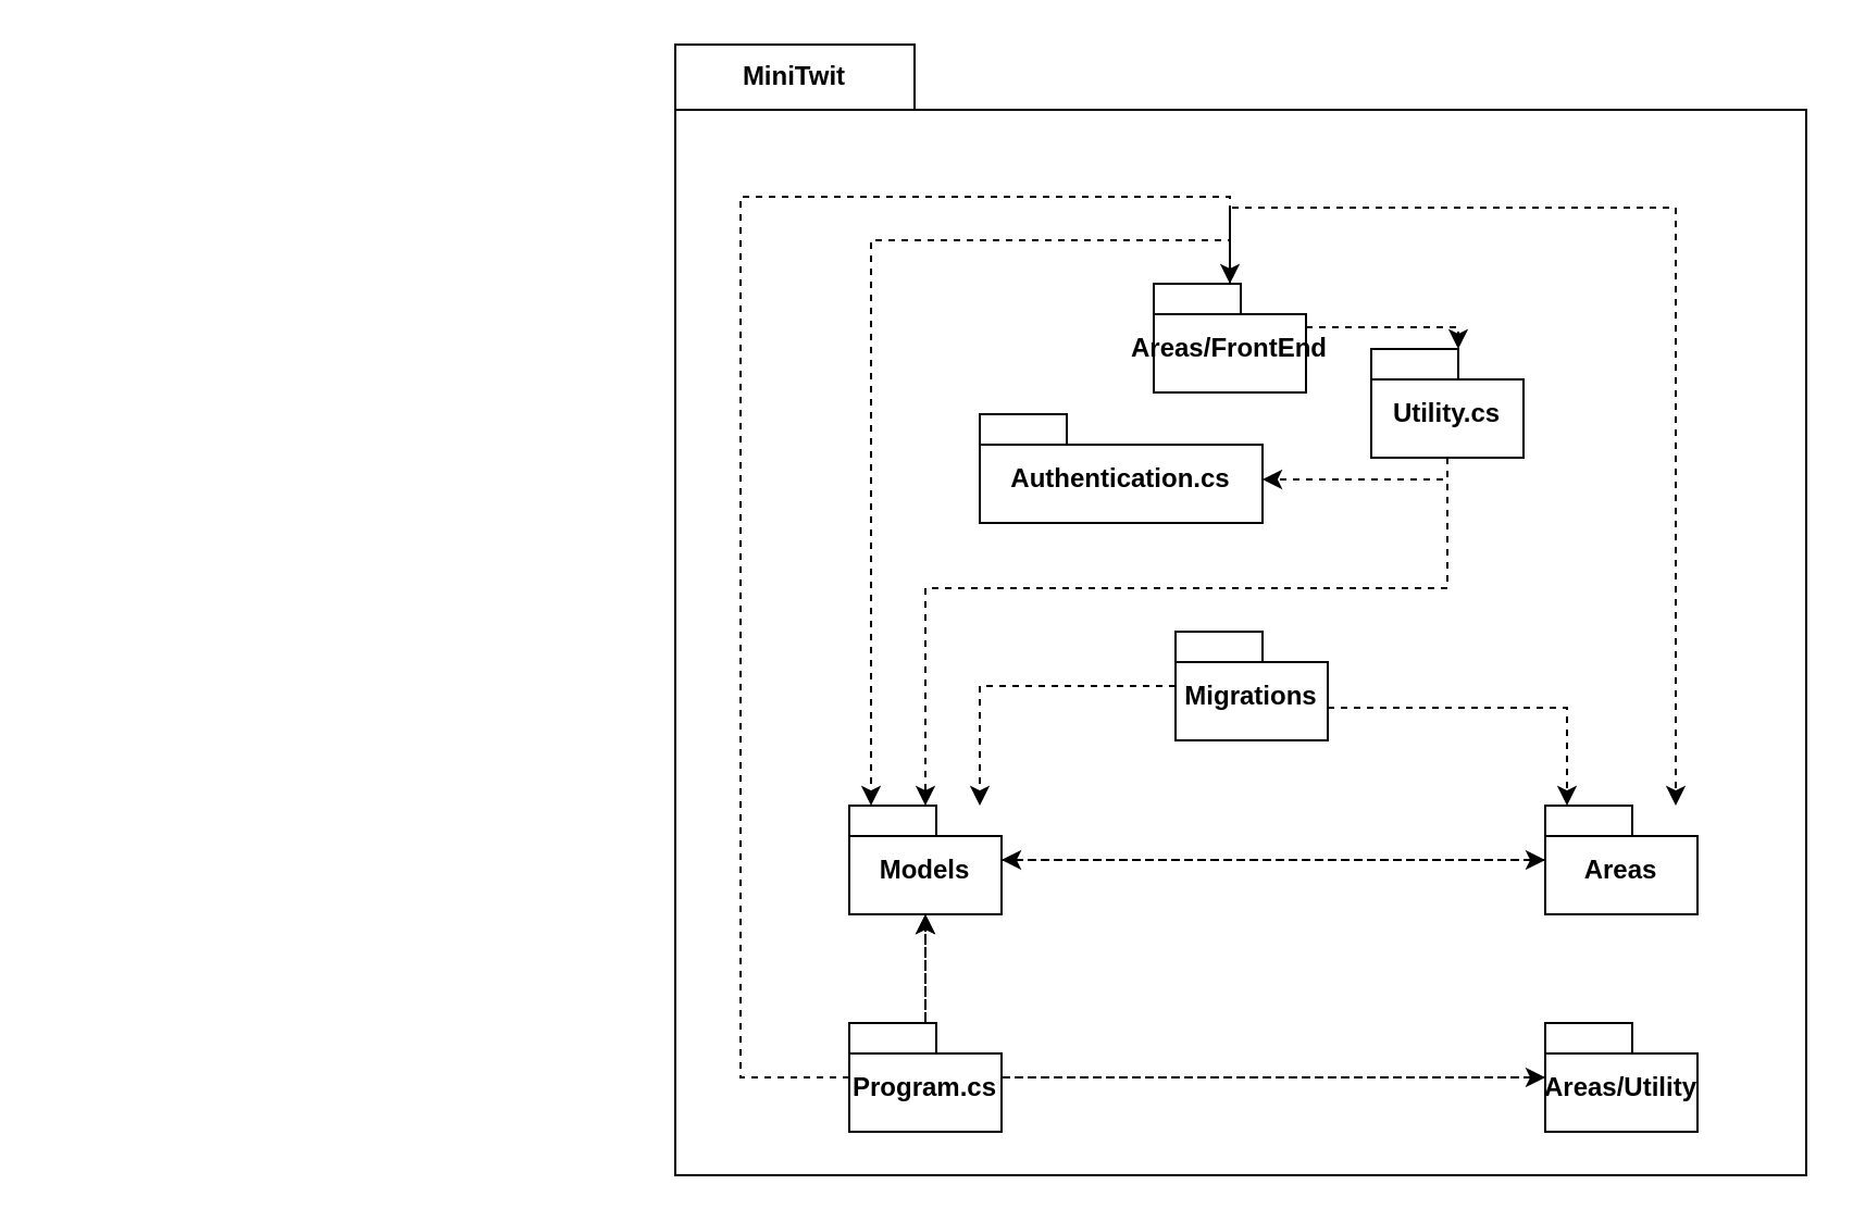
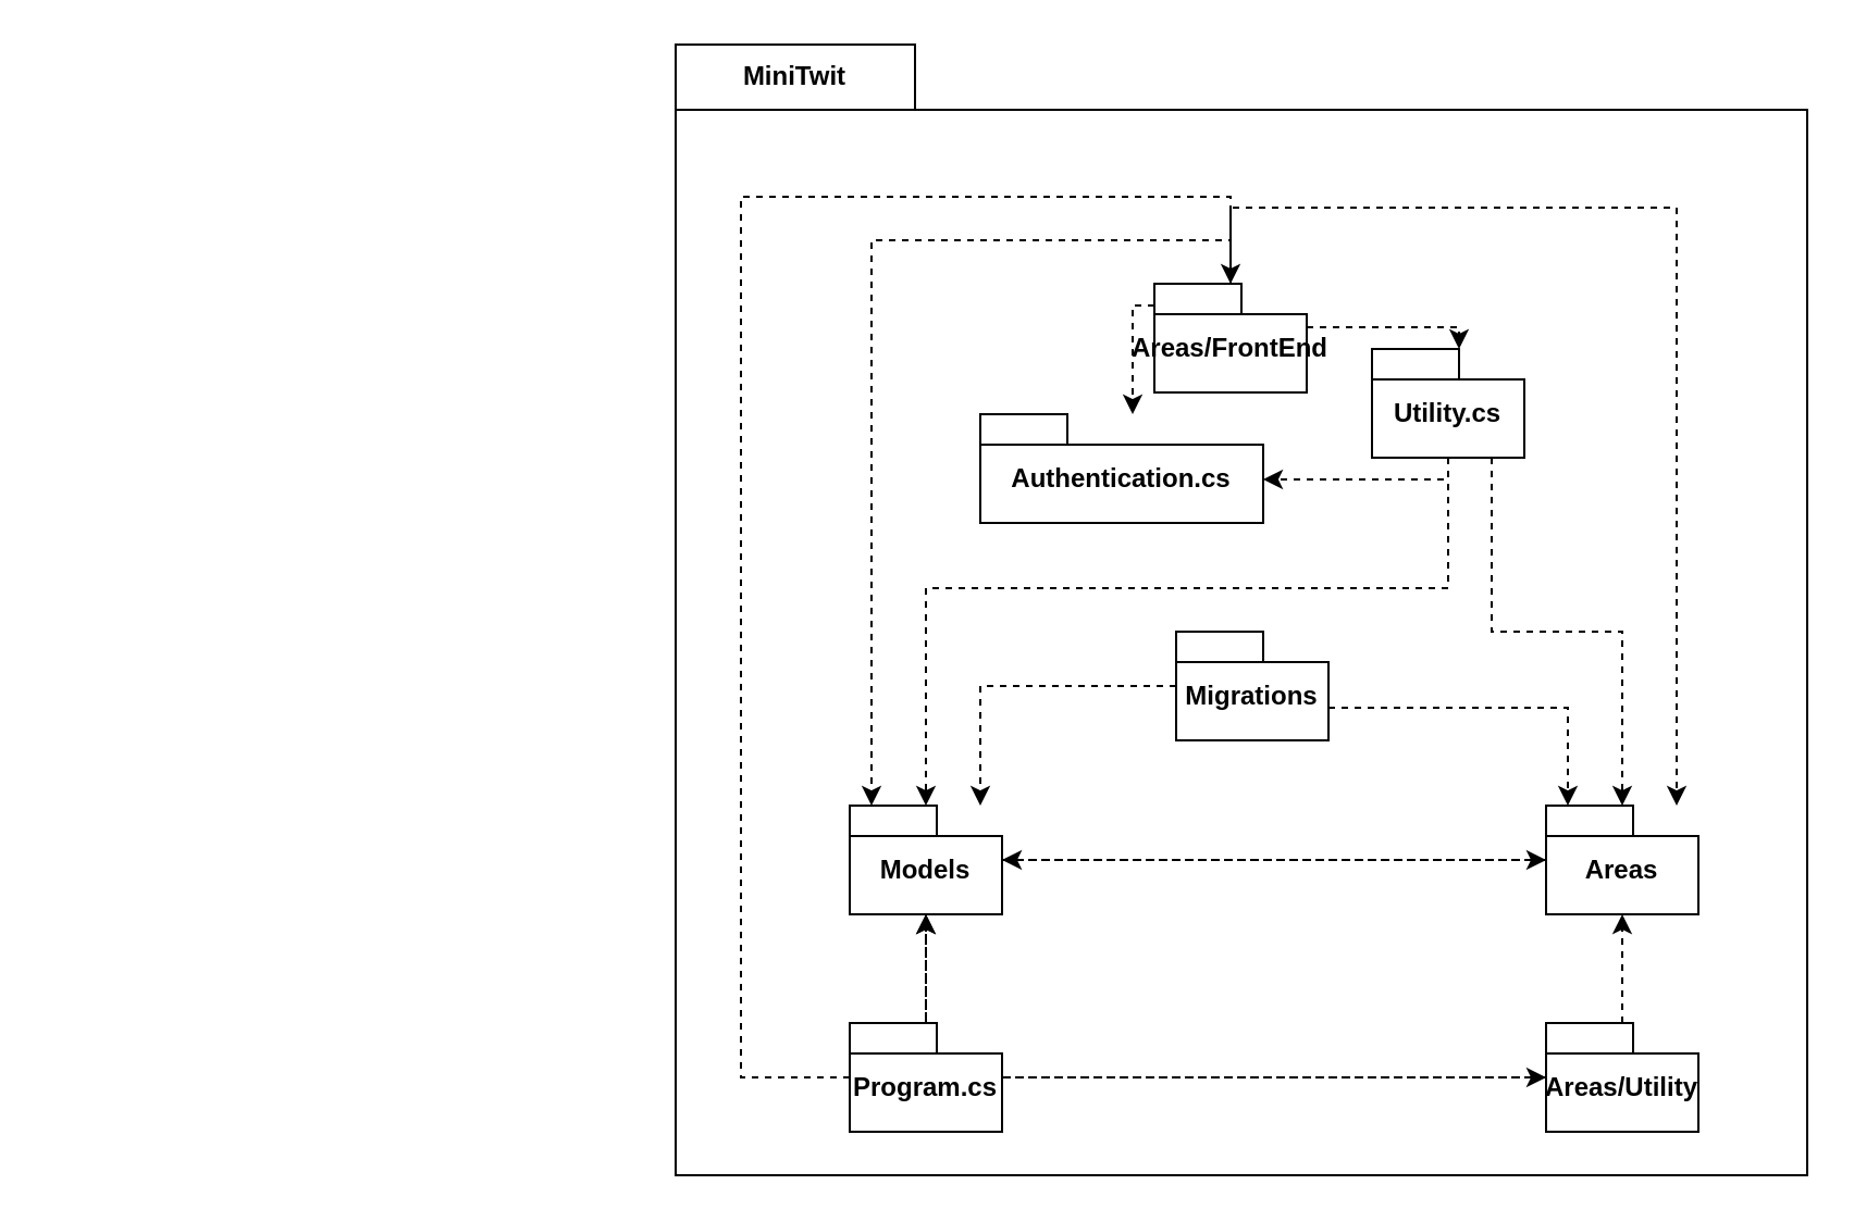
  <mxCell id="0" />
  <mxCell id="1" parent="0" />
  <mxCell id="2" value="MiniTwit" style="shape=folder;fontStyle=1;tabWidth=110;tabHeight=30;tabPosition=left;html=1;boundedLbl=1;labelInHeader=1;container=0;collapsible=0;whiteSpace=wrap;" vertex="1" parent="1"><mxGeometry x="310" y="20" width="520" height="520" as="geometry" /></mxCell>
  <mxCell id="3" value="" style="html=1;strokeColor=none;resizeWidth=1;resizeHeight=1;fillColor=none;part=1;connectable=0;allowArrows=0;deletable=0;whiteSpace=wrap;" vertex="1" parent="1"><mxGeometry x="20" y="20" width="700" height="294" as="geometry"><mxPoint y="30" as="offset" /></mxGeometry></mxCell>
  <mxCell id="4" style="edgeStyle=orthogonalEdgeStyle;rounded=0;orthogonalLoop=1;jettySize=auto;html=1;dashed=1;" edge="1" parent="1" source="5" target="7"><mxGeometry relative="1" as="geometry"><Array as="points"><mxPoint x="450" y="315" /></Array></mxGeometry></mxCell>
  <mxCell id="5" value="Migrations" style="shape=folder;fontStyle=1;spacingTop=10;tabWidth=40;tabHeight=14;tabPosition=left;html=1;whiteSpace=wrap;" vertex="1" parent="1"><mxGeometry x="540" y="290" width="70" height="50" as="geometry" /></mxCell>
  <mxCell id="6" value="Areas" style="shape=folder;fontStyle=1;spacingTop=10;tabWidth=40;tabHeight=14;tabPosition=left;html=1;whiteSpace=wrap;" vertex="1" parent="1"><mxGeometry x="710" y="370" width="70" height="50" as="geometry" /></mxCell>
  <mxCell id="7" value="Models" style="shape=folder;fontStyle=1;spacingTop=10;tabWidth=40;tabHeight=14;tabPosition=left;html=1;whiteSpace=wrap;" vertex="1" parent="1"><mxGeometry x="390" y="370" width="70" height="50" as="geometry" /></mxCell>
  <mxCell id="8" value="Areas/FrontEnd" style="shape=folder;fontStyle=1;spacingTop=10;tabWidth=40;tabHeight=14;tabPosition=left;html=1;whiteSpace=wrap;" vertex="1" parent="1"><mxGeometry x="530" y="130" width="70" height="50" as="geometry" /></mxCell>
  <mxCell id="9" style="rounded=0;orthogonalLoop=1;jettySize=auto;html=1;dashed=1;edgeStyle=orthogonalEdgeStyle;" edge="1" parent="1" source="10" target="7"><mxGeometry relative="1" as="geometry" /></mxCell>
  <mxCell id="10" value="Areas/Utility" style="shape=folder;fontStyle=1;spacingTop=10;tabWidth=40;tabHeight=14;tabPosition=left;html=1;whiteSpace=wrap;" vertex="1" parent="1"><mxGeometry x="710" y="470" width="70" height="50" as="geometry" /></mxCell>
  <mxCell id="11" style="edgeStyle=orthogonalEdgeStyle;rounded=0;orthogonalLoop=1;jettySize=auto;html=1;dashed=1;" edge="1" parent="1" source="12" target="8"><mxGeometry relative="1" as="geometry"><Array as="points"><mxPoint x="340" y="495" /><mxPoint x="340" y="90" /></Array></mxGeometry></mxCell>
  <mxCell id="12" value="Program.cs" style="shape=folder;fontStyle=1;spacingTop=10;tabWidth=40;tabHeight=14;tabPosition=left;html=1;whiteSpace=wrap;" vertex="1" parent="1"><mxGeometry x="390" y="470" width="70" height="50" as="geometry" /></mxCell>
  <mxCell id="13" value="Authentication.cs" style="shape=folder;fontStyle=1;spacingTop=10;tabWidth=40;tabHeight=14;tabPosition=left;html=1;whiteSpace=wrap;" vertex="1" parent="1"><mxGeometry x="450" y="190" width="130" height="50" as="geometry" /></mxCell>
  <mxCell id="14" value="Utility.cs" style="shape=folder;fontStyle=1;spacingTop=10;tabWidth=40;tabHeight=14;tabPosition=left;html=1;whiteSpace=wrap;" vertex="1" parent="1"><mxGeometry x="630" y="160" width="70" height="50" as="geometry" /></mxCell>
  <mxCell id="15" style="rounded=0;orthogonalLoop=1;jettySize=auto;html=1;dashed=1;edgeStyle=orthogonalEdgeStyle;" edge="1" parent="1" source="8" target="7"><mxGeometry relative="1" as="geometry"><mxPoint x="314" y="180" as="sourcePoint" /><mxPoint x="346" y="220" as="targetPoint" /><Array as="points"><mxPoint x="400" y="110" /></Array></mxGeometry></mxCell>
+ <mxCell id="16" style="rounded=0;orthogonalLoop=1;jettySize=auto;html=1;dashed=1;edgeStyle=orthogonalEdgeStyle;" edge="1" parent="1" source="14" target="6"><mxGeometry relative="1" as="geometry"><mxPoint x="314" y="180" as="sourcePoint" /><mxPoint x="346" y="220" as="targetPoint" /><Array as="points"><mxPoint x="685" y="290" /><mxPoint x="745" y="290" /></Array></mxGeometry></mxCell>
  <mxCell id="17" style="rounded=0;orthogonalLoop=1;jettySize=auto;html=1;dashed=1;" edge="1" parent="1" source="7" target="6"><mxGeometry relative="1" as="geometry"><mxPoint x="172" y="220" as="sourcePoint" /><mxPoint x="238" y="280" as="targetPoint" /></mxGeometry></mxCell>
  <mxCell id="18" style="rounded=0;orthogonalLoop=1;jettySize=auto;html=1;dashed=1;edgeStyle=orthogonalEdgeStyle;" edge="1" parent="1" source="5" target="6"><mxGeometry relative="1" as="geometry"><mxPoint x="330" y="266" as="sourcePoint" /><mxPoint x="300" y="284" as="targetPoint" /><Array as="points"><mxPoint x="720" y="325" /></Array></mxGeometry></mxCell>
+ <mxCell id="19" style="rounded=0;orthogonalLoop=1;jettySize=auto;html=1;dashed=1;" edge="1" parent="1" source="10" target="6"><mxGeometry relative="1" as="geometry"><mxPoint x="172" y="220" as="sourcePoint" /><mxPoint x="238" y="280" as="targetPoint" /></mxGeometry></mxCell>
  <mxCell id="20" style="rounded=0;orthogonalLoop=1;jettySize=auto;html=1;dashed=1;edgeStyle=orthogonalEdgeStyle;" edge="1" parent="1" source="8" target="6"><mxGeometry relative="1" as="geometry"><mxPoint x="172" y="220" as="sourcePoint" /><mxPoint x="238" y="280" as="targetPoint" /><Array as="points"><mxPoint x="770" y="95" /></Array></mxGeometry></mxCell>
  <mxCell id="21" style="rounded=0;orthogonalLoop=1;jettySize=auto;html=1;dashed=1;" edge="1" parent="1" source="12" target="7"><mxGeometry relative="1" as="geometry"><mxPoint x="450" y="180" as="sourcePoint" /><mxPoint x="480" y="230" as="targetPoint" /></mxGeometry></mxCell>
  <mxCell id="22" style="rounded=0;orthogonalLoop=1;jettySize=auto;html=1;dashed=1;edgeStyle=orthogonalEdgeStyle;" edge="1" parent="1" source="6" target="7"><mxGeometry relative="1" as="geometry"><mxPoint x="410" y="450" as="sourcePoint" /><mxPoint x="240" y="334" as="targetPoint" /></mxGeometry></mxCell>
  <mxCell id="23" style="rounded=0;orthogonalLoop=1;jettySize=auto;html=1;dashed=1;edgeStyle=orthogonalEdgeStyle;" edge="1" parent="1" source="14" target="7"><mxGeometry relative="1" as="geometry"><mxPoint x="155" y="220" as="sourcePoint" /><mxPoint x="195" y="320" as="targetPoint" /><Array as="points"><mxPoint x="425" y="270" /></Array></mxGeometry></mxCell>
  <mxCell id="24" style="rounded=0;orthogonalLoop=1;jettySize=auto;html=1;dashed=1;edgeStyle=orthogonalEdgeStyle;" edge="1" parent="1" source="8" target="14"><mxGeometry relative="1" as="geometry"><mxPoint x="405" y="180" as="sourcePoint" /><mxPoint x="235" y="320" as="targetPoint" /><Array as="points"><mxPoint x="590" y="150" /><mxPoint x="670" y="150" /></Array></mxGeometry></mxCell>
  <mxCell id="25" style="rounded=0;orthogonalLoop=1;jettySize=auto;html=1;dashed=1;edgeStyle=orthogonalEdgeStyle;" edge="1" parent="1" source="12" target="10"><mxGeometry relative="1" as="geometry"><mxPoint x="600" y="289" as="sourcePoint" /><mxPoint x="500" y="271" as="targetPoint" /></mxGeometry></mxCell>
  <mxCell id="26" style="rounded=0;orthogonalLoop=1;jettySize=auto;html=1;dashed=1;edgeStyle=orthogonalEdgeStyle;" edge="1" parent="1" source="14" target="13"><mxGeometry relative="1" as="geometry"><mxPoint x="155" y="220" as="sourcePoint" /><mxPoint x="195" y="320" as="targetPoint" /><Array as="points"><mxPoint x="610" y="220" /><mxPoint x="610" y="220" /></Array></mxGeometry></mxCell>
+ <mxCell id="27" style="rounded=0;orthogonalLoop=1;jettySize=auto;html=1;dashed=1;edgeStyle=orthogonalEdgeStyle;" edge="1" parent="1" source="8" target="13"><mxGeometry relative="1" as="geometry"><mxPoint x="180" y="193" as="sourcePoint" /><mxPoint x="620" y="169" as="targetPoint" /><Array as="points"><mxPoint x="565" y="140" /><mxPoint x="520" y="140" /></Array></mxGeometry></mxCell>
